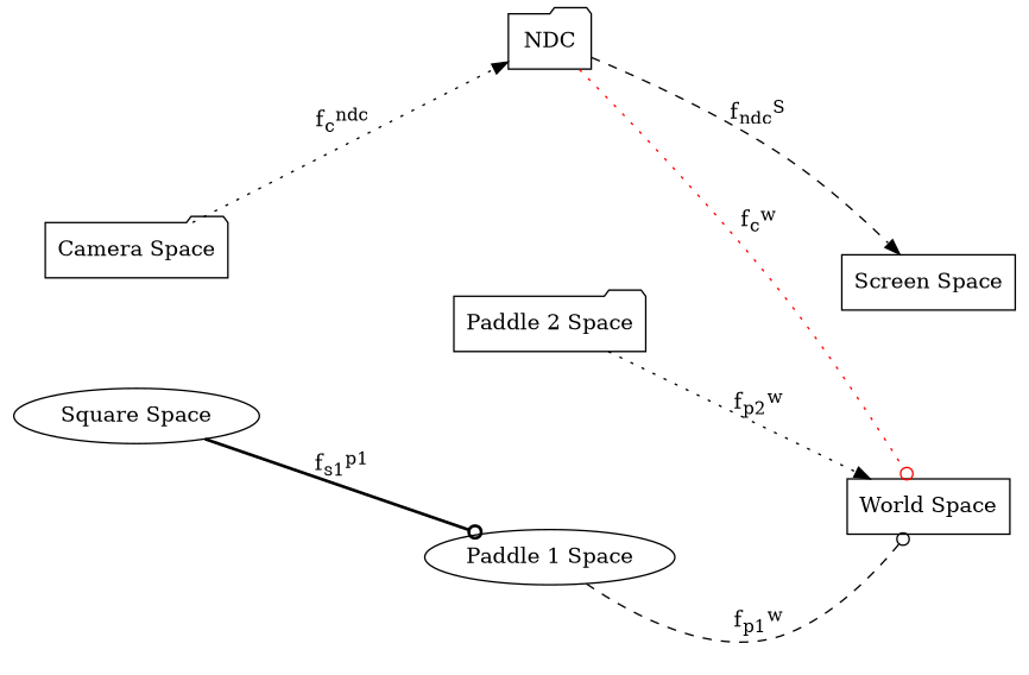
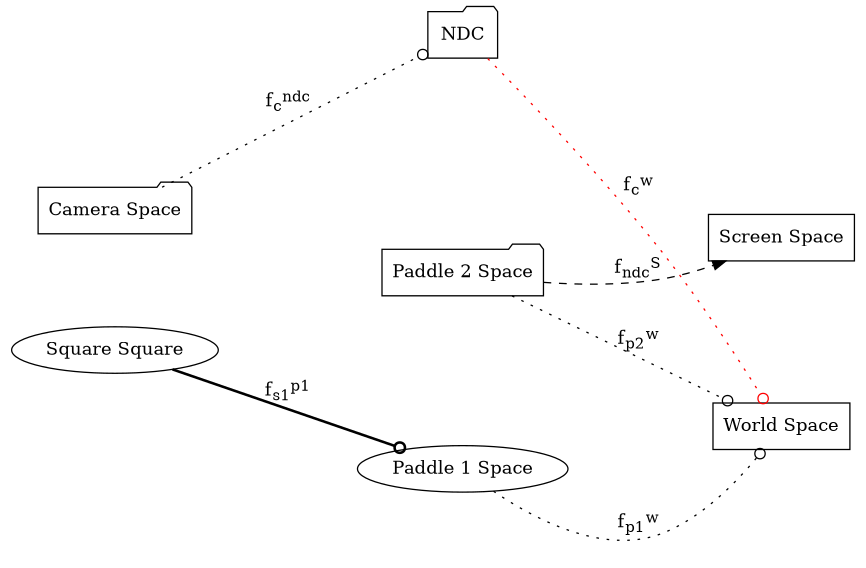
  digraph {
    nodesep=1
    rankdir=LR
    ranksep=1
    node [shape=folder]
    edge [arrowhead=odot style=dotted weight=0.2]
    n1 [label="Paddle 1 Space" shape=ellipse]
    n2 [label="World Space" shape=box]
-   n3 [label="Square Space" shape=ellipse]
+   n3 [label="Square Square" shape=ellipse]
    n4 [label="Paddle 2 Space"]
    n5 [label="Camera Space"]
    n6 [label=NDC]
    "Screen Space" [shape=box]
-   n1 -> n2 [label=<f<SUB>p1</SUB><SUP>w</SUP>> style=dashed]
+   n1 -> n2 [label=<f<SUB>p1</SUB><SUP>w</SUP>>]
    n3 -> n1 [label=<f<SUB>s1</SUB><SUP>p1</SUP>> style=bold]
-   n4 -> n2 [arrowhead=normal label=<f<SUB>p2</SUB><SUP>w</SUP>>]
-   n5 -> n6 [arrowhead=normal label=<f<SUB>c</SUB><SUP>ndc</SUP>>]
+   n4 -> n2 [label=<f<SUB>p2</SUB><SUP>w</SUP>>]
+   n5 -> n6 [label=<f<SUB>c</SUB><SUP>ndc</SUP>>]
    n6 -> n2 [color=red label=<f<SUB>c</SUB><SUP>w</SUP>>]
-   n6 -> "Screen Space" [arrowhead=normal label=<f<SUB>ndc</SUB><SUP>S</SUP>> style=dashed weight=""]
+   n4 -> "Screen Space" [arrowhead=normal label=<f<SUB>ndc</SUB><SUP>S</SUP>> style=dashed weight=""]
  }
